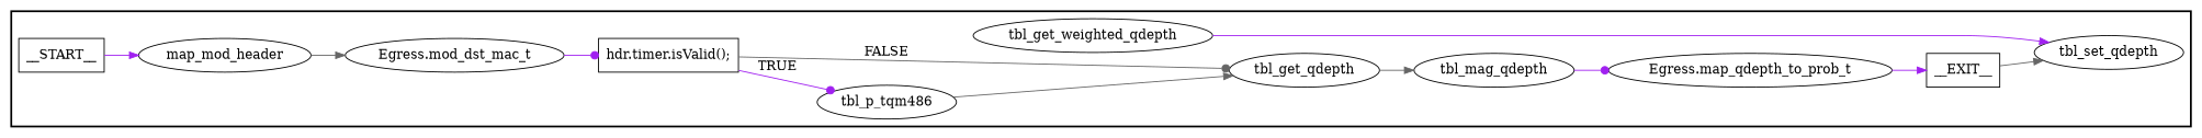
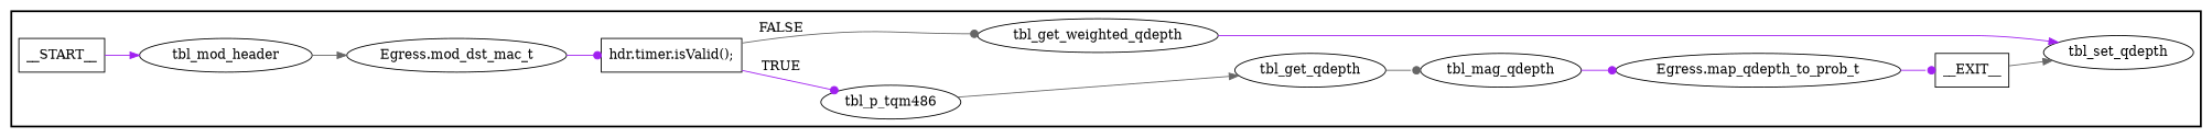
  digraph {
    rankdir=LR
    node [shape=ellipse style=solid]
    edge [arrowhead=normal color=purple]
    n1 [label=__START__ shape=rectangle]
-   n2 [label=map_mod_header]
+   n2 [label=tbl_mod_header]
    n3 [label=__EXIT__ shape=rectangle]
    n4 [label="Egress.mod_dst_mac_t"]
    n5 [label="hdr.timer.isValid();" shape=rectangle]
    n6 [label=tbl_p_tqm486]
    n7 [label=tbl_get_weighted_qdepth]
    n8 [label=tbl_get_qdepth]
    n9 [label=tbl_mag_qdepth]
    n10 [label="Egress.map_qdepth_to_prob_t"]
    n11 [label=tbl_set_qdepth]
    subgraph cluster_1 {
      labeljust=r
      style=bold
      n1
      n2
      n3
      n4
      n5
      n6
      n7
      n8
      n9
      n10
      n11
    }
    n1 -> n2
    n2 -> n4 [color=gray40]
    n3 -> n11 [color=gray40]
    n4 -> n5 [arrowhead=dot]
    n5 -> n6 [arrowhead=dot label=TRUE]
-   n5 -> n8 [arrowhead=dot color=gray40 label=FALSE]
+   n5 -> n7 [arrowhead=dot color=gray40 label=FALSE]
    n6 -> n8 [color=gray40]
    n7 -> n11
-   n8 -> n9 [color=gray40]
+   n8 -> n9 [arrowhead=dot color=gray40]
    n9 -> n10 [arrowhead=dot]
-   n10 -> n3
+   n10 -> n3 [arrowhead=dot]
  }
